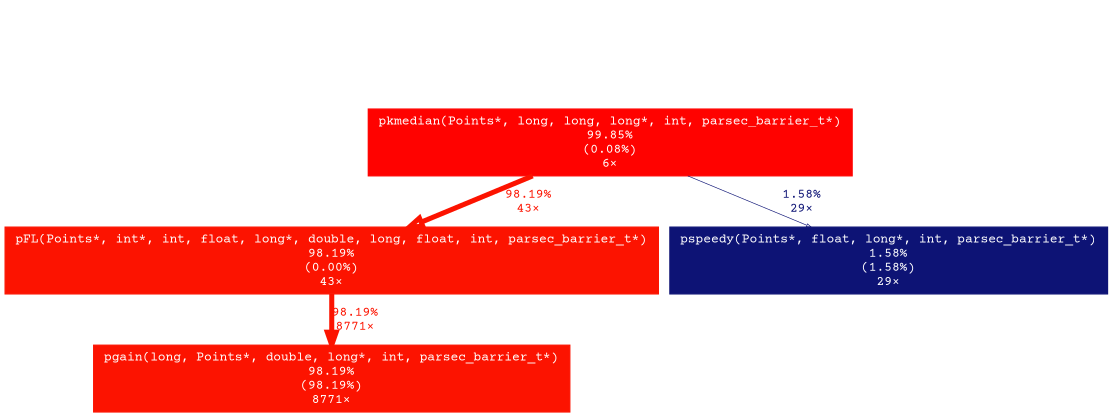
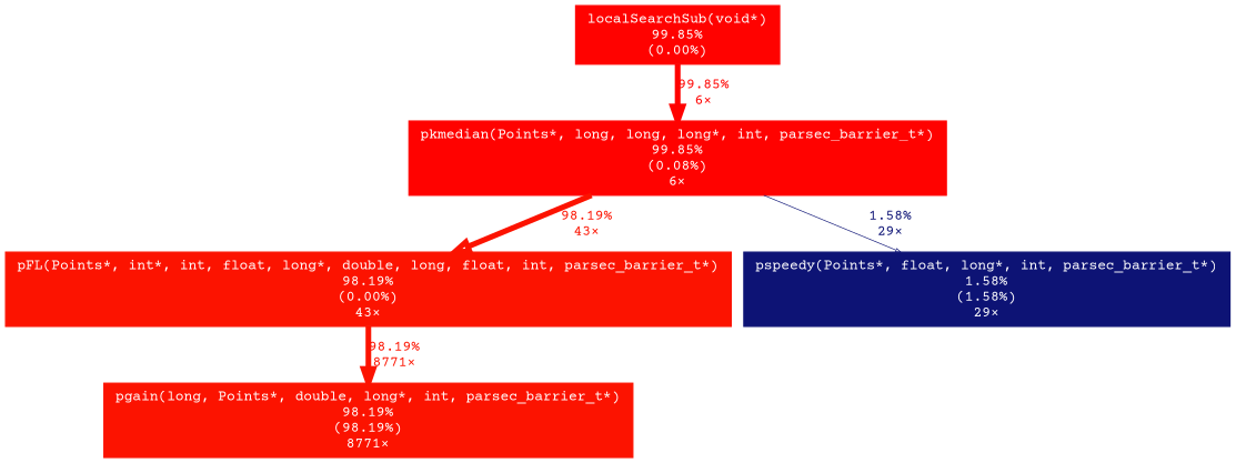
  digraph {
    fontname="Courier Prime"
    nodesep=0.125
    ranksep=0.25
    node [color="#ff0200" fontcolor="#ffffff" fontname="Courier Prime" fontsize=10.00 shape=box style=filled]
    edge [arrowsize=0.99 color="#fc1300" fontcolor="#fc1300" fontname="Courier Prime" fontsize=10.00 labeldistance=3.93 penwidth=3.93 arrowhead=onormal]
    n1 [height=0 label="pkmedian(Points*, long, long, long*, int, parsec_barrier_t*)\n99.85%\n(0.08%)\n6×" width=0]
    n2 [color="#fc1300" height=0 label="pFL(Points*, int*, int, float, long*, double, long, float, int, parsec_barrier_t*)\n98.19%\n(0.00%)\n43×" width=0]
    n3 [color="#0d1375" height=0 label="pspeedy(Points*, float, long*, int, parsec_barrier_t*)\n1.58%\n(1.58%)\n29×" width=0]
    n4 [color="#fc1300" height=0 label="pgain(long, Points*, double, long*, int, parsec_barrier_t*)\n98.19%\n(98.19%)\n8771×" width=0]
+   n5 [height=0 label="localSearchSub(void*)\n99.85%\n(0.00%)" width=0]
    n1 -> n2 [label="98.19%\n43×"]
    n1 -> n3 [arrowsize=0.35 color="#0d1375" fontcolor="#0d1375" label="1.58%\n29×" labeldistance=0.50 penwidth=0.50]
    n2 -> n4 [label="98.19%\n8771×" arrowhead=normal]
+   n5 -> n1 [arrowsize=1.00 color="#ff0200" fontcolor="#ff0200" label="99.85%\n6×" labeldistance=3.99 penwidth=3.99 arrowhead=normal]
  }
